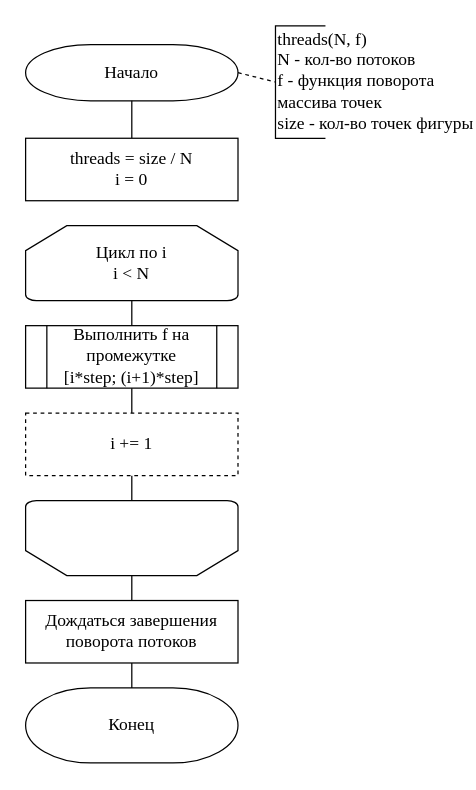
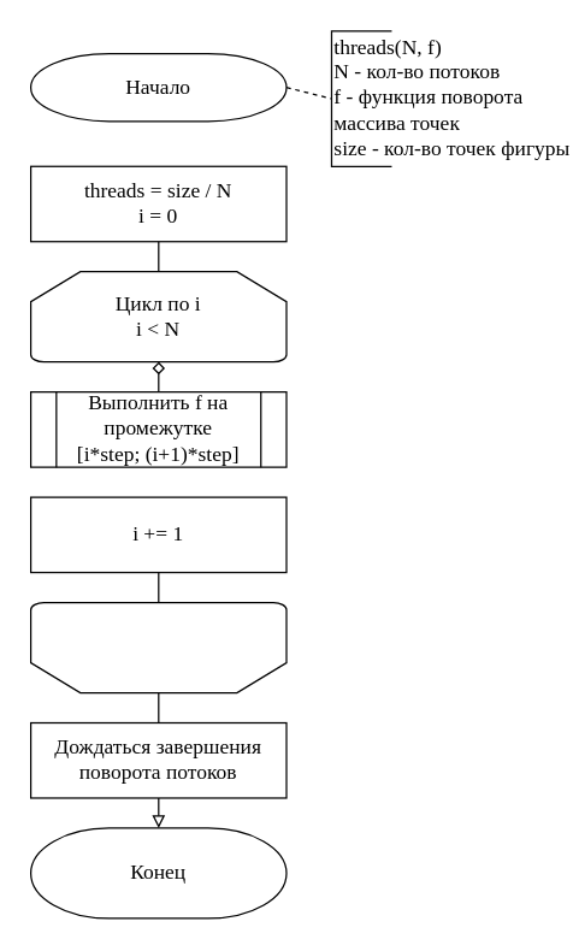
  <mxCell id="0" />
  <mxCell id="1" parent="0" />
  <mxCell id="2" value="Начало" style="strokeWidth=1;html=1;shape=mxgraph.flowchart.terminator;whiteSpace=wrap;fontSize=14;fontFamily=Times New Roman;" vertex="1" parent="1"><mxGeometry x="20" y="35" width="170" height="45" as="geometry" /></mxCell>
  <mxCell id="3" value="Конец" style="strokeWidth=1;html=1;shape=mxgraph.flowchart.terminator;whiteSpace=wrap;fontSize=14;fontFamily=Times New Roman;" vertex="1" parent="1"><mxGeometry x="20" y="550" width="170" height="60" as="geometry" /></mxCell>
  <mxCell id="4" value="threads(N, f)&lt;br&gt;N - кол-во потоков&lt;br&gt;f - функция поворота &lt;br&gt;массива точек&lt;br&gt;size - кол-во точек фигуры" style="strokeWidth=1;html=1;shape=mxgraph.flowchart.annotation_1;align=left;pointerEvents=1;fontFamily=Times New Roman;fontSize=14;" vertex="1" parent="1"><mxGeometry x="220" y="20" width="40" height="90" as="geometry" /></mxCell>
  <mxCell id="5" value="" style="endArrow=none;dashed=1;html=1;fontFamily=Times New Roman;fontSize=14;exitX=1;exitY=0.5;exitDx=0;exitDy=0;exitPerimeter=0;entryX=0;entryY=0.5;entryDx=0;entryDy=0;entryPerimeter=0;" edge="1" parent="1" source="2" target="4"><mxGeometry width="50" height="50" relative="1" as="geometry"><mxPoint x="120" y="330" as="sourcePoint" /><mxPoint x="170" y="280" as="targetPoint" /></mxGeometry></mxCell>
- <mxCell id="6" style="edgeStyle=orthogonalEdgeStyle;rounded=0;orthogonalLoop=1;jettySize=auto;html=1;exitX=0.5;exitY=0;exitDx=0;exitDy=0;entryX=0.5;entryY=1;entryDx=0;entryDy=0;entryPerimeter=0;fontFamily=Times New Roman;fontSize=14;endArrow=none;endFill=0;" edge="1" parent="1" source="8" target="2"><mxGeometry relative="1" as="geometry" /></mxCell>
+ <mxCell id="7" style="edgeStyle=orthogonalEdgeStyle;rounded=0;orthogonalLoop=1;jettySize=auto;html=1;exitX=0.5;exitY=1;exitDx=0;exitDy=0;entryX=0.5;entryY=0;entryDx=0;entryDy=0;entryPerimeter=0;endArrow=none;endFill=0;fontFamily=Times New Roman;fontSize=14;" edge="1" parent="1" source="8" target="9"><mxGeometry relative="1" as="geometry" /></mxCell>
  <mxCell id="8" value="threads = size / N&lt;br&gt;i = 0" style="rounded=0;whiteSpace=wrap;html=1;strokeWidth=1;fontFamily=Times New Roman;fontSize=14;" vertex="1" parent="1"><mxGeometry x="20" y="110" width="170" height="50" as="geometry" /></mxCell>
  <mxCell id="9" value="Цикл по i&lt;br&gt;i &amp;lt; N" style="strokeWidth=1;html=1;shape=mxgraph.flowchart.loop_limit;whiteSpace=wrap;fontFamily=Times New Roman;fontSize=14;" vertex="1" parent="1"><mxGeometry x="20" y="180" width="170" height="60" as="geometry" /></mxCell>
- <mxCell id="10" style="edgeStyle=orthogonalEdgeStyle;rounded=0;orthogonalLoop=1;jettySize=auto;html=1;exitX=0.5;exitY=0;exitDx=0;exitDy=0;entryX=0.5;entryY=1;entryDx=0;entryDy=0;entryPerimeter=0;endArrow=none;endFill=0;fontFamily=Times New Roman;fontSize=14;" edge="1" parent="1" source="11" target="9"><mxGeometry relative="1" as="geometry" /></mxCell>
+ <mxCell id="10" style="edgeStyle=orthogonalEdgeStyle;rounded=0;orthogonalLoop=1;jettySize=auto;html=1;exitX=0.5;exitY=0;exitDx=0;exitDy=0;entryX=0.5;entryY=1;entryDx=0;entryDy=0;entryPerimeter=0;endArrow=diamond;endFill=0;fontFamily=Times New Roman;fontSize=14;" edge="1" parent="1" source="11" target="9"><mxGeometry relative="1" as="geometry" /></mxCell>
  <mxCell id="11" value="Выполнить f на промежутке &lt;br&gt;[i*step; (i+1)*step]" style="shape=process;whiteSpace=wrap;html=1;backgroundOutline=1;strokeWidth=1;fontFamily=Times New Roman;fontSize=14;" vertex="1" parent="1"><mxGeometry x="20" y="260" width="170" height="50" as="geometry" /></mxCell>
- <mxCell id="12" style="edgeStyle=orthogonalEdgeStyle;rounded=0;orthogonalLoop=1;jettySize=auto;html=1;exitX=0.5;exitY=0;exitDx=0;exitDy=0;endArrow=none;endFill=0;fontFamily=Times New Roman;fontSize=14;" edge="1" parent="1" source="14" target="11"><mxGeometry relative="1" as="geometry" /></mxCell>
  <mxCell id="13" style="edgeStyle=orthogonalEdgeStyle;rounded=0;orthogonalLoop=1;jettySize=auto;html=1;exitX=0.5;exitY=1;exitDx=0;exitDy=0;entryX=0.5;entryY=1;entryDx=0;entryDy=0;entryPerimeter=0;endArrow=none;endFill=0;fontFamily=Times New Roman;fontSize=14;" edge="1" parent="1" source="14" target="16"><mxGeometry relative="1" as="geometry" /></mxCell>
- <mxCell id="14" value="i += 1" style="rounded=0;whiteSpace=wrap;html=1;strokeWidth=1;fontFamily=Times New Roman;fontSize=14;dashed=1;" vertex="1" parent="1"><mxGeometry x="20" y="330" width="170" height="50" as="geometry" /></mxCell>
+ <mxCell id="14" value="i += 1" style="rounded=0;whiteSpace=wrap;html=1;strokeWidth=1;fontFamily=Times New Roman;fontSize=14;" vertex="1" parent="1"><mxGeometry x="20" y="330" width="170" height="50" as="geometry" /></mxCell>
  <mxCell id="15" style="edgeStyle=orthogonalEdgeStyle;rounded=0;orthogonalLoop=1;jettySize=auto;html=1;exitX=0.5;exitY=0;exitDx=0;exitDy=0;exitPerimeter=0;endArrow=none;endFill=0;fontFamily=Times New Roman;fontSize=14;" edge="1" parent="1" source="16" target="18"><mxGeometry relative="1" as="geometry" /></mxCell>
  <mxCell id="16" value="" style="strokeWidth=1;html=1;shape=mxgraph.flowchart.loop_limit;whiteSpace=wrap;fontFamily=Times New Roman;fontSize=14;rotation=-180;" vertex="1" parent="1"><mxGeometry x="20" y="400" width="170" height="60" as="geometry" /></mxCell>
- <mxCell id="17" style="edgeStyle=orthogonalEdgeStyle;rounded=0;orthogonalLoop=1;jettySize=auto;html=1;exitX=0.5;exitY=1;exitDx=0;exitDy=0;entryX=0.5;entryY=0;entryDx=0;entryDy=0;entryPerimeter=0;endArrow=none;endFill=0;fontFamily=Times New Roman;fontSize=14;" edge="1" parent="1" source="18" target="3"><mxGeometry relative="1" as="geometry" /></mxCell>
+ <mxCell id="17" style="edgeStyle=orthogonalEdgeStyle;rounded=0;orthogonalLoop=1;jettySize=auto;html=1;exitX=0.5;exitY=1;exitDx=0;exitDy=0;entryX=0.5;entryY=0;entryDx=0;entryDy=0;entryPerimeter=0;endArrow=block;endFill=0;fontFamily=Times New Roman;fontSize=14;" edge="1" parent="1" source="18" target="3"><mxGeometry relative="1" as="geometry" /></mxCell>
  <mxCell id="18" value="Дождаться завершения &lt;br&gt;поворота потоков" style="rounded=0;whiteSpace=wrap;html=1;strokeWidth=1;fontFamily=Times New Roman;fontSize=14;" vertex="1" parent="1"><mxGeometry x="20" y="480" width="170" height="50" as="geometry" /></mxCell>
